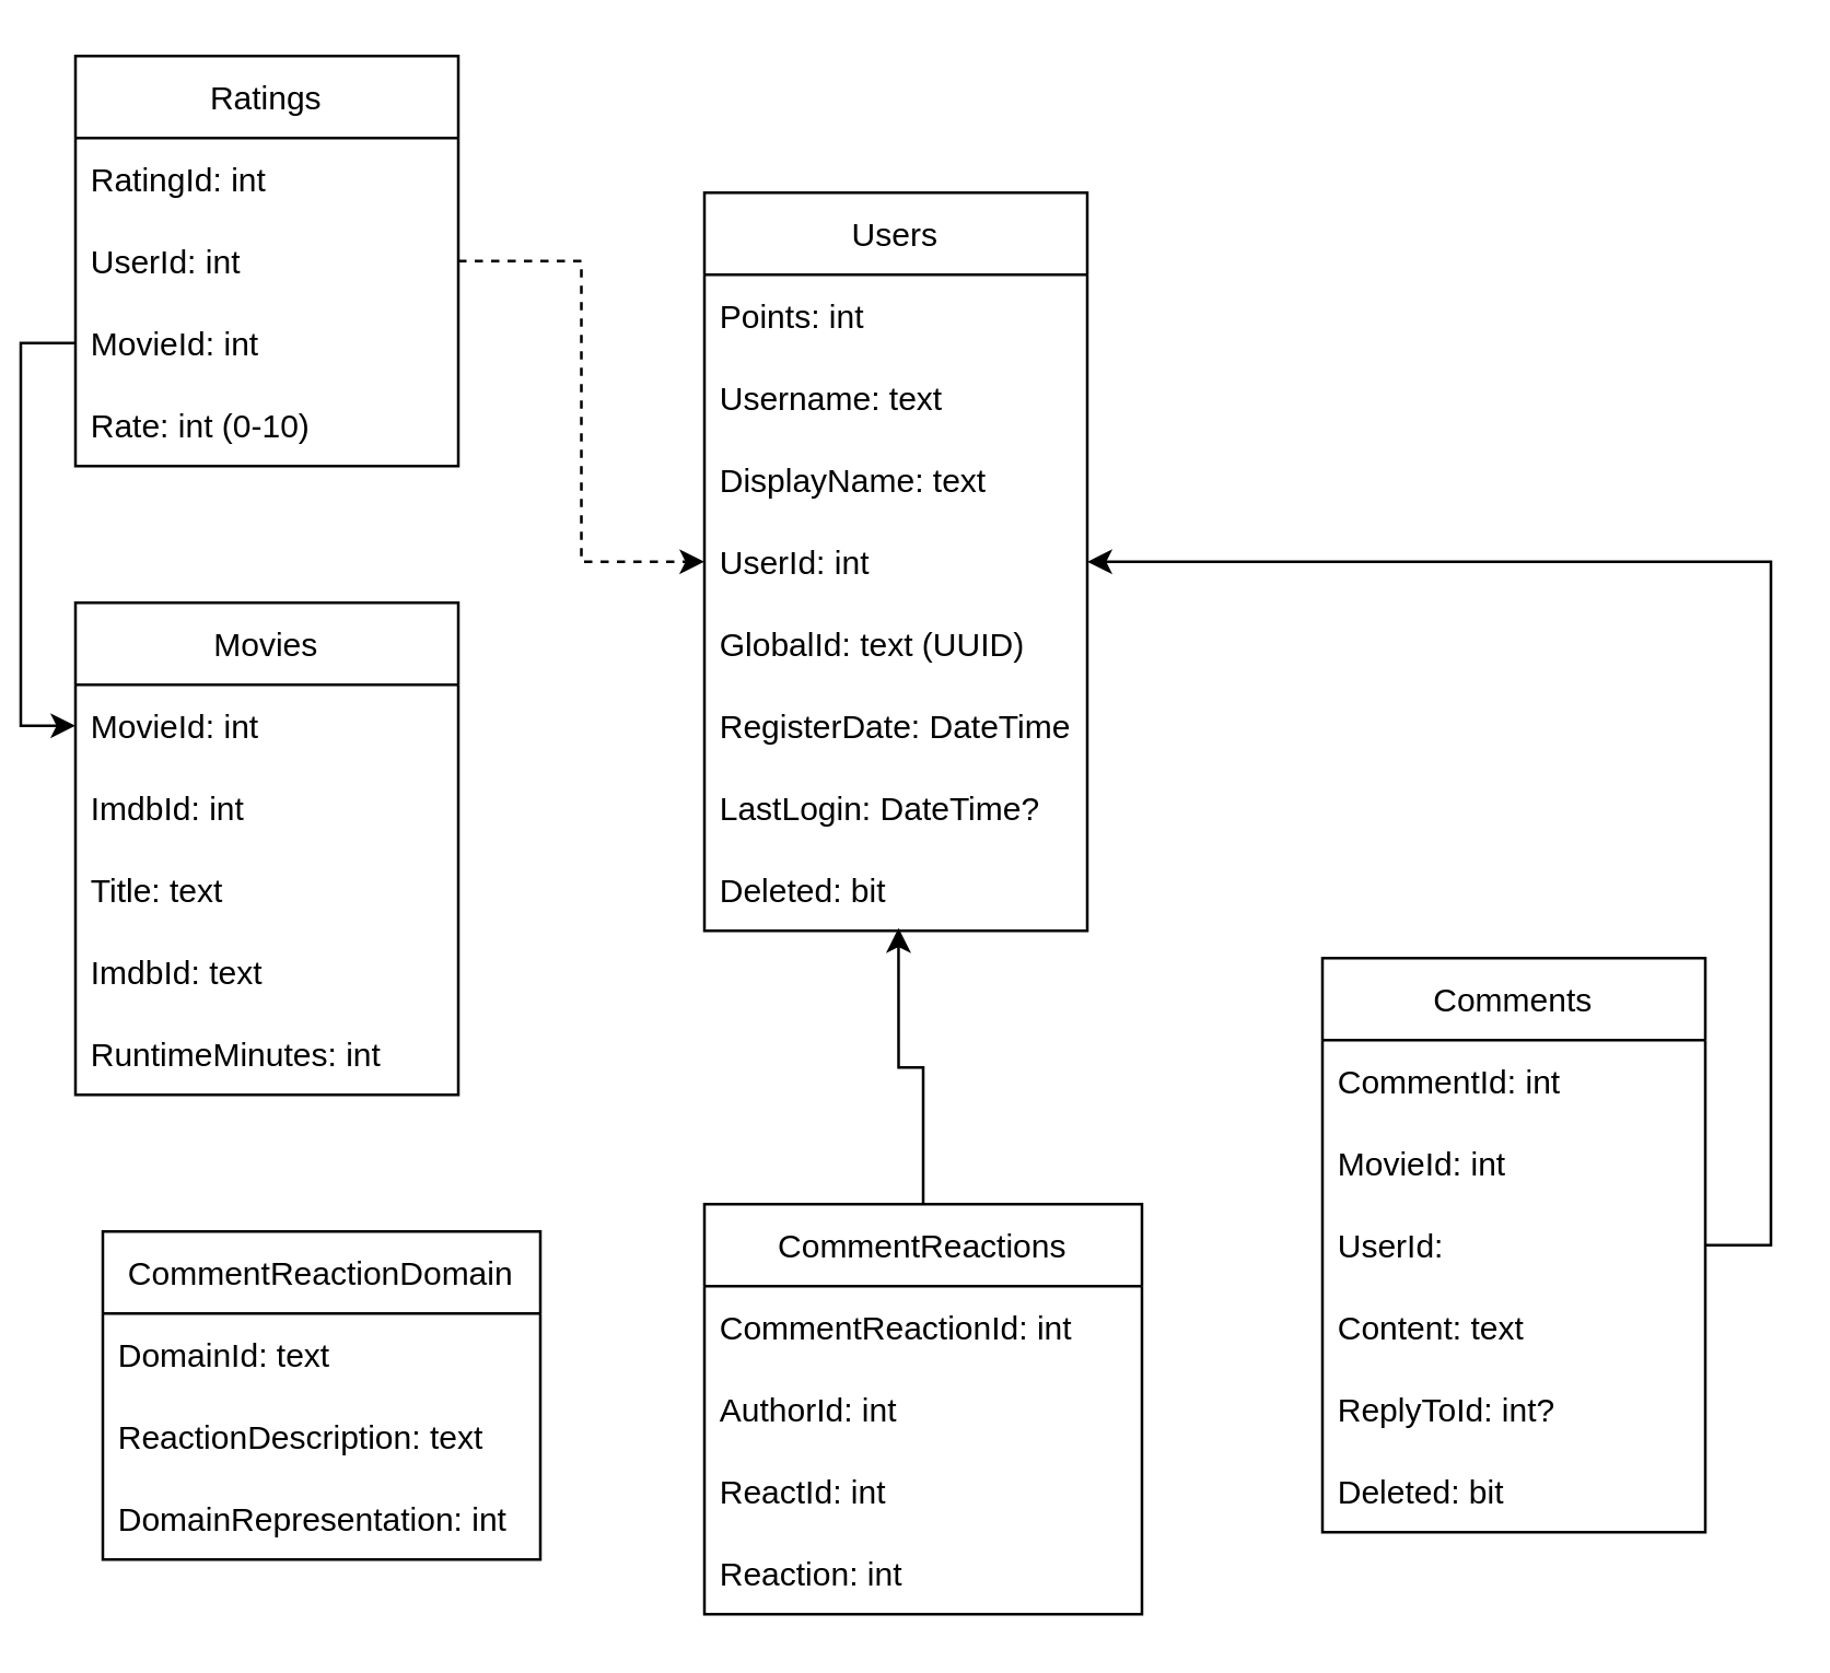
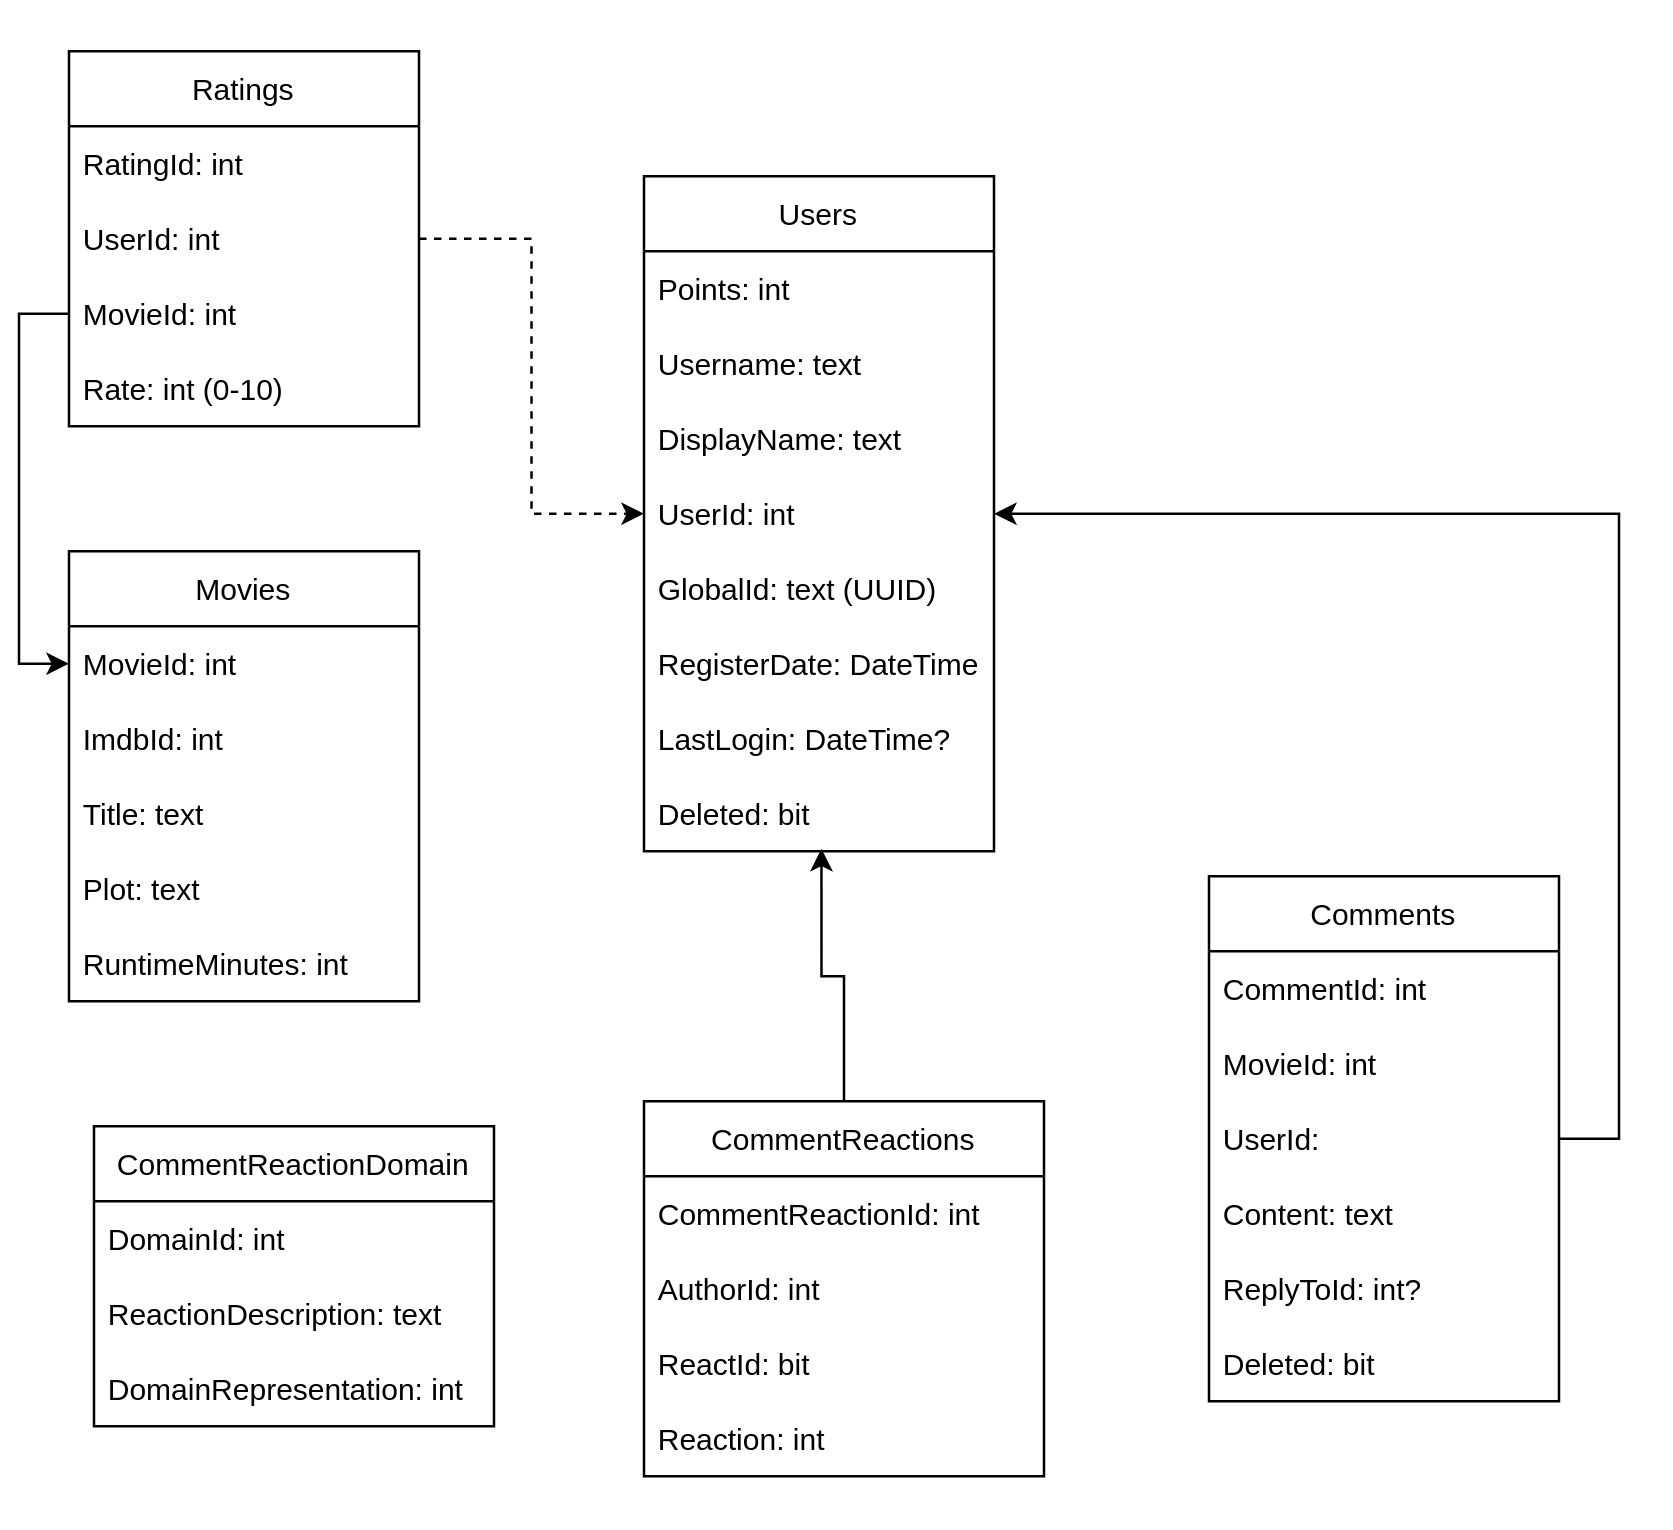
  <mxCell id="0" />
  <mxCell id="1" parent="0" />
  <mxCell id="2" value="Users" style="swimlane;fontStyle=0;childLayout=stackLayout;horizontal=1;startSize=30;horizontalStack=0;resizeParent=1;resizeParentMax=0;resizeLast=0;collapsible=1;marginBottom=0;" parent="1" vertex="1"><mxGeometry x="250" y="70" width="140" height="270" as="geometry" /></mxCell>
  <mxCell id="3" value="Points: int" style="text;strokeColor=none;fillColor=none;align=left;verticalAlign=middle;spacingLeft=4;spacingRight=4;overflow=hidden;points=[[0,0.5],[1,0.5]];portConstraint=eastwest;rotatable=0;" parent="2" vertex="1"><mxGeometry y="30" width="140" height="30" as="geometry" /></mxCell>
  <mxCell id="4" value="Username: text" style="text;strokeColor=none;fillColor=none;align=left;verticalAlign=middle;spacingLeft=4;spacingRight=4;overflow=hidden;points=[[0,0.5],[1,0.5]];portConstraint=eastwest;rotatable=0;" parent="2" vertex="1"><mxGeometry y="60" width="140" height="30" as="geometry" /></mxCell>
  <mxCell id="5" value="DisplayName: text" style="text;strokeColor=none;fillColor=none;align=left;verticalAlign=middle;spacingLeft=4;spacingRight=4;overflow=hidden;points=[[0,0.5],[1,0.5]];portConstraint=eastwest;rotatable=0;" parent="2" vertex="1"><mxGeometry y="90" width="140" height="30" as="geometry" /></mxCell>
  <mxCell id="6" value="UserId: int" style="text;strokeColor=none;fillColor=none;align=left;verticalAlign=middle;spacingLeft=4;spacingRight=4;overflow=hidden;points=[[0,0.5],[1,0.5]];portConstraint=eastwest;rotatable=0;" parent="2" vertex="1"><mxGeometry y="120" width="140" height="30" as="geometry" /></mxCell>
  <mxCell id="7" value="GlobalId: text (UUID)" style="text;strokeColor=none;fillColor=none;align=left;verticalAlign=middle;spacingLeft=4;spacingRight=4;overflow=hidden;points=[[0,0.5],[1,0.5]];portConstraint=eastwest;rotatable=0;" parent="2" vertex="1"><mxGeometry y="150" width="140" height="30" as="geometry" /></mxCell>
  <mxCell id="8" value="RegisterDate: DateTime" style="text;strokeColor=none;fillColor=none;align=left;verticalAlign=middle;spacingLeft=4;spacingRight=4;overflow=hidden;points=[[0,0.5],[1,0.5]];portConstraint=eastwest;rotatable=0;" parent="2" vertex="1"><mxGeometry y="180" width="140" height="30" as="geometry" /></mxCell>
  <mxCell id="9" value="LastLogin: DateTime?" style="text;strokeColor=none;fillColor=none;align=left;verticalAlign=middle;spacingLeft=4;spacingRight=4;overflow=hidden;points=[[0,0.5],[1,0.5]];portConstraint=eastwest;rotatable=0;" parent="2" vertex="1"><mxGeometry y="210" width="140" height="30" as="geometry" /></mxCell>
  <mxCell id="10" value="Deleted: bit" style="text;strokeColor=none;fillColor=none;align=left;verticalAlign=middle;spacingLeft=4;spacingRight=4;overflow=hidden;points=[[0,0.5],[1,0.5]];portConstraint=eastwest;rotatable=0;" parent="2" vertex="1"><mxGeometry y="240" width="140" height="30" as="geometry" /></mxCell>
  <mxCell id="11" value="Comments" style="swimlane;fontStyle=0;childLayout=stackLayout;horizontal=1;startSize=30;horizontalStack=0;resizeParent=1;resizeParentMax=0;resizeLast=0;collapsible=1;marginBottom=0;" parent="1" vertex="1"><mxGeometry x="476" y="350" width="140" height="210" as="geometry" /></mxCell>
  <mxCell id="12" value="CommentId: int" style="text;strokeColor=none;fillColor=none;align=left;verticalAlign=middle;spacingLeft=4;spacingRight=4;overflow=hidden;points=[[0,0.5],[1,0.5]];portConstraint=eastwest;rotatable=0;" parent="11" vertex="1"><mxGeometry y="30" width="140" height="30" as="geometry" /></mxCell>
  <mxCell id="13" value="MovieId: int" style="text;strokeColor=none;fillColor=none;align=left;verticalAlign=middle;spacingLeft=4;spacingRight=4;overflow=hidden;points=[[0,0.5],[1,0.5]];portConstraint=eastwest;rotatable=0;" parent="11" vertex="1"><mxGeometry y="60" width="140" height="30" as="geometry" /></mxCell>
  <mxCell id="14" value="UserId: " style="text;strokeColor=none;fillColor=none;align=left;verticalAlign=middle;spacingLeft=4;spacingRight=4;overflow=hidden;points=[[0,0.5],[1,0.5]];portConstraint=eastwest;rotatable=0;" parent="11" vertex="1"><mxGeometry y="90" width="140" height="30" as="geometry" /></mxCell>
  <mxCell id="15" value="Content: text" style="text;strokeColor=none;fillColor=none;align=left;verticalAlign=middle;spacingLeft=4;spacingRight=4;overflow=hidden;points=[[0,0.5],[1,0.5]];portConstraint=eastwest;rotatable=0;" parent="11" vertex="1"><mxGeometry y="120" width="140" height="30" as="geometry" /></mxCell>
  <mxCell id="16" value="ReplyToId: int?" style="text;strokeColor=none;fillColor=none;align=left;verticalAlign=middle;spacingLeft=4;spacingRight=4;overflow=hidden;points=[[0,0.5],[1,0.5]];portConstraint=eastwest;rotatable=0;" parent="11" vertex="1"><mxGeometry y="150" width="140" height="30" as="geometry" /></mxCell>
  <mxCell id="17" value="Deleted: bit" style="text;strokeColor=none;fillColor=none;align=left;verticalAlign=middle;spacingLeft=4;spacingRight=4;overflow=hidden;points=[[0,0.5],[1,0.5]];portConstraint=eastwest;rotatable=0;" parent="11" vertex="1"><mxGeometry y="180" width="140" height="30" as="geometry" /></mxCell>
  <mxCell id="18" value="Movies" style="swimlane;fontStyle=0;childLayout=stackLayout;horizontal=1;startSize=30;horizontalStack=0;resizeParent=1;resizeParentMax=0;resizeLast=0;collapsible=1;marginBottom=0;" parent="1" vertex="1"><mxGeometry x="20" y="220" width="140" height="180" as="geometry" /></mxCell>
  <mxCell id="19" value="MovieId: int" style="text;strokeColor=none;fillColor=none;align=left;verticalAlign=middle;spacingLeft=4;spacingRight=4;overflow=hidden;points=[[0,0.5],[1,0.5]];portConstraint=eastwest;rotatable=0;" parent="18" vertex="1"><mxGeometry y="30" width="140" height="30" as="geometry" /></mxCell>
  <mxCell id="20" value="ImdbId: int" style="text;strokeColor=none;fillColor=none;align=left;verticalAlign=middle;spacingLeft=4;spacingRight=4;overflow=hidden;points=[[0,0.5],[1,0.5]];portConstraint=eastwest;rotatable=0;" parent="18" vertex="1"><mxGeometry y="60" width="140" height="30" as="geometry" /></mxCell>
  <mxCell id="21" value="Title: text" style="text;strokeColor=none;fillColor=none;align=left;verticalAlign=middle;spacingLeft=4;spacingRight=4;overflow=hidden;points=[[0,0.5],[1,0.5]];portConstraint=eastwest;rotatable=0;" parent="18" vertex="1"><mxGeometry y="90" width="140" height="30" as="geometry" /></mxCell>
- <mxCell id="22" value="ImdbId: text" style="text;strokeColor=none;fillColor=none;align=left;verticalAlign=middle;spacingLeft=4;spacingRight=4;overflow=hidden;points=[[0,0.5],[1,0.5]];portConstraint=eastwest;rotatable=0;" parent="18" vertex="1"><mxGeometry y="120" width="140" height="30" as="geometry" /></mxCell>
+ <mxCell id="22" value="Plot: text" style="text;strokeColor=none;fillColor=none;align=left;verticalAlign=middle;spacingLeft=4;spacingRight=4;overflow=hidden;points=[[0,0.5],[1,0.5]];portConstraint=eastwest;rotatable=0;" parent="18" vertex="1"><mxGeometry y="120" width="140" height="30" as="geometry" /></mxCell>
  <mxCell id="23" value="RuntimeMinutes: int" style="text;strokeColor=none;fillColor=none;align=left;verticalAlign=middle;spacingLeft=4;spacingRight=4;overflow=hidden;points=[[0,0.5],[1,0.5]];portConstraint=eastwest;rotatable=0;" parent="18" vertex="1"><mxGeometry y="150" width="140" height="30" as="geometry" /></mxCell>
  <mxCell id="24" style="edgeStyle=orthogonalEdgeStyle;rounded=0;orthogonalLoop=1;jettySize=auto;html=1;dashed=1;" parent="1" source="25" target="2" edge="1"><mxGeometry relative="1" as="geometry" /></mxCell>
  <mxCell id="25" value="Ratings" style="swimlane;fontStyle=0;childLayout=stackLayout;horizontal=1;startSize=30;horizontalStack=0;resizeParent=1;resizeParentMax=0;resizeLast=0;collapsible=1;marginBottom=0;" parent="1" vertex="1"><mxGeometry x="20" y="20" width="140" height="150" as="geometry" /></mxCell>
  <mxCell id="26" value="RatingId: int" style="text;strokeColor=none;fillColor=none;align=left;verticalAlign=middle;spacingLeft=4;spacingRight=4;overflow=hidden;points=[[0,0.5],[1,0.5]];portConstraint=eastwest;rotatable=0;" parent="25" vertex="1"><mxGeometry y="30" width="140" height="30" as="geometry" /></mxCell>
  <mxCell id="27" value="UserId: int" style="text;strokeColor=none;fillColor=none;align=left;verticalAlign=middle;spacingLeft=4;spacingRight=4;overflow=hidden;points=[[0,0.5],[1,0.5]];portConstraint=eastwest;rotatable=0;" parent="25" vertex="1"><mxGeometry y="60" width="140" height="30" as="geometry" /></mxCell>
  <mxCell id="28" value="MovieId: int" style="text;strokeColor=none;fillColor=none;align=left;verticalAlign=middle;spacingLeft=4;spacingRight=4;overflow=hidden;points=[[0,0.5],[1,0.5]];portConstraint=eastwest;rotatable=0;" parent="25" vertex="1"><mxGeometry y="90" width="140" height="30" as="geometry" /></mxCell>
  <mxCell id="29" value="Rate: int (0-10)" style="text;strokeColor=none;fillColor=none;align=left;verticalAlign=middle;spacingLeft=4;spacingRight=4;overflow=hidden;points=[[0,0.5],[1,0.5]];portConstraint=eastwest;rotatable=0;" parent="25" vertex="1"><mxGeometry y="120" width="140" height="30" as="geometry" /></mxCell>
  <mxCell id="30" style="edgeStyle=orthogonalEdgeStyle;rounded=0;orthogonalLoop=1;jettySize=auto;html=1;entryX=0.507;entryY=0.967;entryDx=0;entryDy=0;entryPerimeter=0;" parent="1" source="31" target="10" edge="1"><mxGeometry relative="1" as="geometry" /></mxCell>
  <mxCell id="31" value="CommentReactions" style="swimlane;fontStyle=0;childLayout=stackLayout;horizontal=1;startSize=30;horizontalStack=0;resizeParent=1;resizeParentMax=0;resizeLast=0;collapsible=1;marginBottom=0;" parent="1" vertex="1"><mxGeometry x="250" y="440" width="160" height="150" as="geometry" /></mxCell>
  <mxCell id="32" value="CommentReactionId: int" style="text;strokeColor=none;fillColor=none;align=left;verticalAlign=middle;spacingLeft=4;spacingRight=4;overflow=hidden;points=[[0,0.5],[1,0.5]];portConstraint=eastwest;rotatable=0;" parent="31" vertex="1"><mxGeometry y="30" width="160" height="30" as="geometry" /></mxCell>
  <mxCell id="33" value="AuthorId: int" style="text;strokeColor=none;fillColor=none;align=left;verticalAlign=middle;spacingLeft=4;spacingRight=4;overflow=hidden;points=[[0,0.5],[1,0.5]];portConstraint=eastwest;rotatable=0;" parent="31" vertex="1"><mxGeometry y="60" width="160" height="30" as="geometry" /></mxCell>
- <mxCell id="34" value="ReactId: int" style="text;strokeColor=none;fillColor=none;align=left;verticalAlign=middle;spacingLeft=4;spacingRight=4;overflow=hidden;points=[[0,0.5],[1,0.5]];portConstraint=eastwest;rotatable=0;" parent="31" vertex="1"><mxGeometry y="90" width="160" height="30" as="geometry" /></mxCell>
+ <mxCell id="34" value="ReactId: bit" style="text;strokeColor=none;fillColor=none;align=left;verticalAlign=middle;spacingLeft=4;spacingRight=4;overflow=hidden;points=[[0,0.5],[1,0.5]];portConstraint=eastwest;rotatable=0;" parent="31" vertex="1"><mxGeometry y="90" width="160" height="30" as="geometry" /></mxCell>
  <mxCell id="35" value="Reaction: int" style="text;strokeColor=none;fillColor=none;align=left;verticalAlign=middle;spacingLeft=4;spacingRight=4;overflow=hidden;points=[[0,0.5],[1,0.5]];portConstraint=eastwest;rotatable=0;" parent="31" vertex="1"><mxGeometry y="120" width="160" height="30" as="geometry" /></mxCell>
  <mxCell id="36" style="edgeStyle=orthogonalEdgeStyle;rounded=0;orthogonalLoop=1;jettySize=auto;html=1;entryX=1;entryY=0.5;entryDx=0;entryDy=0;" parent="1" source="14" target="6" edge="1"><mxGeometry relative="1" as="geometry"><Array as="points"><mxPoint x="640" y="455" /><mxPoint x="640" y="205" /></Array></mxGeometry></mxCell>
  <mxCell id="37" style="edgeStyle=orthogonalEdgeStyle;rounded=0;orthogonalLoop=1;jettySize=auto;html=1;entryX=0;entryY=0.5;entryDx=0;entryDy=0;" parent="1" source="28" target="19" edge="1"><mxGeometry relative="1" as="geometry" /></mxCell>
  <mxCell id="38" value="CommentReactionDomain" style="swimlane;fontStyle=0;childLayout=stackLayout;horizontal=1;startSize=30;horizontalStack=0;resizeParent=1;resizeParentMax=0;resizeLast=0;collapsible=1;marginBottom=0;" vertex="1" parent="1"><mxGeometry x="30" y="450" width="160" height="120" as="geometry" /></mxCell>
- <mxCell id="39" value="DomainId: text" style="text;strokeColor=none;fillColor=none;align=left;verticalAlign=middle;spacingLeft=4;spacingRight=4;overflow=hidden;points=[[0,0.5],[1,0.5]];portConstraint=eastwest;rotatable=0;" vertex="1" parent="38"><mxGeometry y="30" width="160" height="30" as="geometry" /></mxCell>
+ <mxCell id="39" value="DomainId: int" style="text;strokeColor=none;fillColor=none;align=left;verticalAlign=middle;spacingLeft=4;spacingRight=4;overflow=hidden;points=[[0,0.5],[1,0.5]];portConstraint=eastwest;rotatable=0;" vertex="1" parent="38"><mxGeometry y="30" width="160" height="30" as="geometry" /></mxCell>
  <mxCell id="40" value="ReactionDescription: text" style="text;strokeColor=none;fillColor=none;align=left;verticalAlign=middle;spacingLeft=4;spacingRight=4;overflow=hidden;points=[[0,0.5],[1,0.5]];portConstraint=eastwest;rotatable=0;" vertex="1" parent="38"><mxGeometry y="60" width="160" height="30" as="geometry" /></mxCell>
  <mxCell id="41" value="DomainRepresentation: int" style="text;strokeColor=none;fillColor=none;align=left;verticalAlign=middle;spacingLeft=4;spacingRight=4;overflow=hidden;points=[[0,0.5],[1,0.5]];portConstraint=eastwest;rotatable=0;" vertex="1" parent="38"><mxGeometry y="90" width="160" height="30" as="geometry" /></mxCell>
